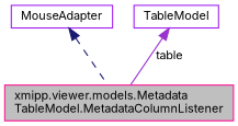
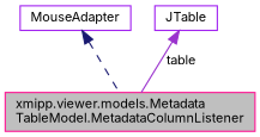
  digraph {
    fontname=Inter
    node [color=purple fillcolor=white fontname=Inter fontsize=10 shape=record style=filled]
    edge [dir=back fontname=Inter fontsize=10 labelfontname=Helvetica labelfontsize=10]
    n1 [color=deeppink fillcolor=grey75 fontcolor=black height=0.2 label="xmipp.viewer.models.Metadata\lTableModel.MetadataColumnListener" width=0.4]
    n2 [height=0.2 label=MouseAdapter width=0.4]
-   n3 [height=0.2 label=TableModel width=0.4]
+   n3 [height=0.2 label=JTable width=0.4]
    n2 -> n1 [color=midnightblue style=dashed]
    n3 -> n1 [color=darkorchid3 label=" table" style=solid]
  }
